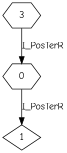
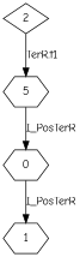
  digraph {
    fontname="Comic Neue"
    node [fontname="Comic Neue" shape=diamond]
    edge [fontname="Comic Neue"]
-   1
+   1 [shape=hexagon]
    0 [shape=hexagon]
-   3 [shape=hexagon]
+   2
+   3 [shape=hexagon label=5]
    0 -> 1 [label=I_PosTerR]
+   2 -> 3 [label="TerR.t1"]
    3 -> 0 [label=I_PosTerR]
  }
